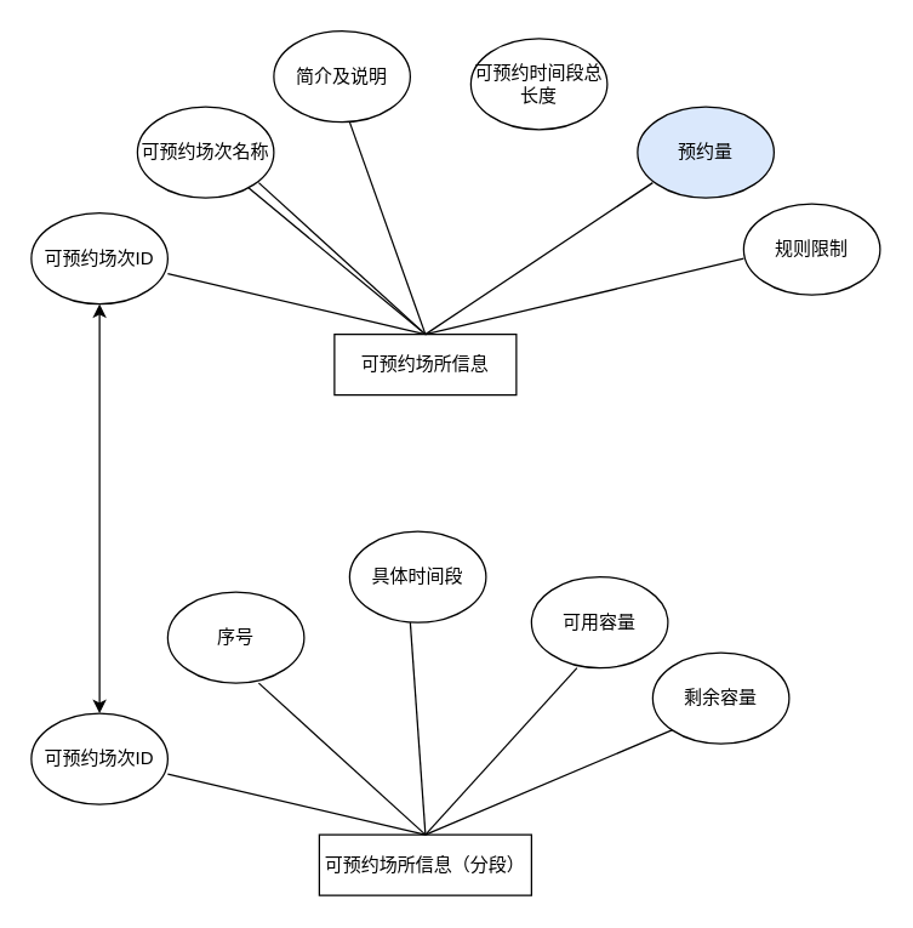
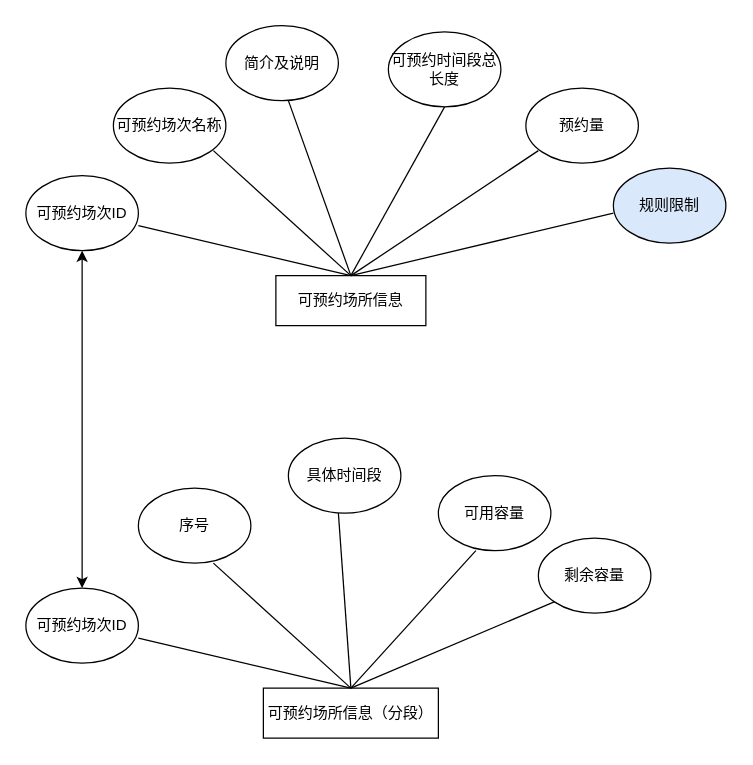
  <mxCell id="0" />
  <mxCell id="1" parent="0" />
  <mxCell id="2" value="可预约场所信息" style="rounded=0;whiteSpace=wrap;html=1;" vertex="1" parent="1"><mxGeometry x="220" y="220" width="120" height="40" as="geometry" /></mxCell>
  <mxCell id="3" value="可预约场次ID" style="ellipse;whiteSpace=wrap;html=1;" vertex="1" parent="1"><mxGeometry x="20" y="140" width="90" height="60" as="geometry" /></mxCell>
  <mxCell id="4" value="可预约场次名称" style="ellipse;whiteSpace=wrap;html=1;" vertex="1" parent="1"><mxGeometry x="90" y="70" width="90" height="60" as="geometry" /></mxCell>
  <mxCell id="5" value="简介及说明" style="ellipse;whiteSpace=wrap;html=1;" vertex="1" parent="1"><mxGeometry x="180" y="20" width="90" height="60" as="geometry" /></mxCell>
  <mxCell id="6" value="可预约时间段总长度" style="ellipse;whiteSpace=wrap;html=1;" vertex="1" parent="1"><mxGeometry x="310" y="25" width="90" height="60" as="geometry" /></mxCell>
- <mxCell id="7" value="预约量" style="ellipse;whiteSpace=wrap;html=1;fillColor=#dae8fc;" vertex="1" parent="1"><mxGeometry x="420" y="70" width="90" height="60" as="geometry" /></mxCell>
+ <mxCell id="7" value="预约量" style="ellipse;whiteSpace=wrap;html=1;" vertex="1" parent="1"><mxGeometry x="420" y="70" width="90" height="60" as="geometry" /></mxCell>
  <mxCell id="8" value="" style="endArrow=none;html=1;rounded=0;exitX=0.5;exitY=0;exitDx=0;exitDy=0;" edge="1" parent="1" source="2"><mxGeometry width="50" height="50" relative="1" as="geometry"><mxPoint x="320" y="330" as="sourcePoint" /><mxPoint x="110" y="180" as="targetPoint" /></mxGeometry></mxCell>
  <mxCell id="9" value="" style="endArrow=none;html=1;rounded=0;" edge="1" parent="1"><mxGeometry width="50" height="50" relative="1" as="geometry"><mxPoint x="280" y="220" as="sourcePoint" /><mxPoint x="170" y="120" as="targetPoint" /></mxGeometry></mxCell>
  <mxCell id="10" value="" style="endArrow=none;html=1;rounded=0;" edge="1" parent="1"><mxGeometry width="50" height="50" relative="1" as="geometry"><mxPoint x="280" y="220" as="sourcePoint" /><mxPoint x="230" y="80" as="targetPoint" /></mxGeometry></mxCell>
- <mxCell id="11" value="" style="endArrow=none;html=1;rounded=0;exitX=0.5;exitY=0;exitDx=0;exitDy=0;" edge="1" parent="1" source="2" target="4"><mxGeometry width="50" height="50" relative="1" as="geometry"><mxPoint x="310" y="250" as="sourcePoint" /><mxPoint x="140" y="210" as="targetPoint" /></mxGeometry></mxCell>
+ <mxCell id="11" value="" style="endArrow=none;html=1;rounded=0;exitX=0.5;exitY=0;exitDx=0;exitDy=0;entryX=0.5;entryY=1;entryDx=0;entryDy=0;" edge="1" parent="1" source="2" target="6"><mxGeometry width="50" height="50" relative="1" as="geometry"><mxPoint x="310" y="250" as="sourcePoint" /><mxPoint x="140" y="210" as="targetPoint" /></mxGeometry></mxCell>
  <mxCell id="12" value="" style="endArrow=none;html=1;rounded=0;exitX=0.5;exitY=0;exitDx=0;exitDy=0;" edge="1" parent="1" source="2"><mxGeometry width="50" height="50" relative="1" as="geometry"><mxPoint x="320" y="260" as="sourcePoint" /><mxPoint x="430" y="120" as="targetPoint" /></mxGeometry></mxCell>
  <mxCell id="13" value="" style="endArrow=none;html=1;rounded=0;" edge="1" parent="1"><mxGeometry width="50" height="50" relative="1" as="geometry"><mxPoint x="280" y="220" as="sourcePoint" /><mxPoint x="490" y="170" as="targetPoint" /></mxGeometry></mxCell>
- <mxCell id="14" value="规则限制" style="ellipse;whiteSpace=wrap;html=1;" vertex="1" parent="1"><mxGeometry x="490" y="134" width="90" height="60" as="geometry" /></mxCell>
+ <mxCell id="14" value="规则限制" style="ellipse;whiteSpace=wrap;html=1;fillColor=#dae8fc;" vertex="1" parent="1"><mxGeometry x="490" y="134" width="90" height="60" as="geometry" /></mxCell>
  <mxCell id="15" value="可预约场所信息（分段）" style="rounded=0;whiteSpace=wrap;html=1;" vertex="1" parent="1"><mxGeometry x="210" y="550" width="140" height="40" as="geometry" /></mxCell>
  <mxCell id="16" value="可预约场次ID" style="ellipse;whiteSpace=wrap;html=1;" vertex="1" parent="1"><mxGeometry x="20" y="470" width="90" height="60" as="geometry" /></mxCell>
  <mxCell id="17" value="具体时间段" style="ellipse;whiteSpace=wrap;html=1;" vertex="1" parent="1"><mxGeometry x="230" y="350" width="90" height="60" as="geometry" /></mxCell>
  <mxCell id="18" value="可用容量" style="ellipse;whiteSpace=wrap;html=1;" vertex="1" parent="1"><mxGeometry x="350" y="380" width="90" height="60" as="geometry" /></mxCell>
  <mxCell id="19" value="序号" style="ellipse;whiteSpace=wrap;html=1;" vertex="1" parent="1"><mxGeometry x="110" y="390" width="90" height="60" as="geometry" /></mxCell>
  <mxCell id="20" value="" style="endArrow=none;html=1;rounded=0;exitX=0.5;exitY=0;exitDx=0;exitDy=0;" edge="1" parent="1" source="15"><mxGeometry width="50" height="50" relative="1" as="geometry"><mxPoint x="320" y="660" as="sourcePoint" /><mxPoint x="110" y="510" as="targetPoint" /></mxGeometry></mxCell>
  <mxCell id="21" value="" style="endArrow=none;html=1;rounded=0;" edge="1" parent="1"><mxGeometry width="50" height="50" relative="1" as="geometry"><mxPoint x="280" y="550" as="sourcePoint" /><mxPoint x="170" y="450" as="targetPoint" /></mxGeometry></mxCell>
  <mxCell id="22" value="" style="endArrow=none;html=1;rounded=0;" edge="1" parent="1"><mxGeometry width="50" height="50" relative="1" as="geometry"><mxPoint x="280" y="550" as="sourcePoint" /><mxPoint x="270" y="410" as="targetPoint" /></mxGeometry></mxCell>
  <mxCell id="23" value="" style="endArrow=none;html=1;rounded=0;exitX=0.5;exitY=0;exitDx=0;exitDy=0;" edge="1" parent="1" source="15"><mxGeometry width="50" height="50" relative="1" as="geometry"><mxPoint x="310" y="580" as="sourcePoint" /><mxPoint x="380" y="440" as="targetPoint" /></mxGeometry></mxCell>
  <mxCell id="24" value="" style="endArrow=classic;startArrow=classic;html=1;rounded=0;entryX=0.5;entryY=1;entryDx=0;entryDy=0;exitX=0.5;exitY=0;exitDx=0;exitDy=0;" edge="1" parent="1" source="16" target="3"><mxGeometry width="50" height="50" relative="1" as="geometry"><mxPoint x="-10" y="350" as="sourcePoint" /><mxPoint x="40" y="300" as="targetPoint" /></mxGeometry></mxCell>
  <mxCell id="25" value="" style="endArrow=none;html=1;rounded=0;exitX=0.5;exitY=0;exitDx=0;exitDy=0;" edge="1" parent="1" source="15"><mxGeometry width="50" height="50" relative="1" as="geometry"><mxPoint x="345" y="590" as="sourcePoint" /><mxPoint x="445" y="480" as="targetPoint" /></mxGeometry></mxCell>
  <mxCell id="26" value="剩余容量" style="ellipse;whiteSpace=wrap;html=1;" vertex="1" parent="1"><mxGeometry x="430" y="430" width="90" height="60" as="geometry" /></mxCell>
